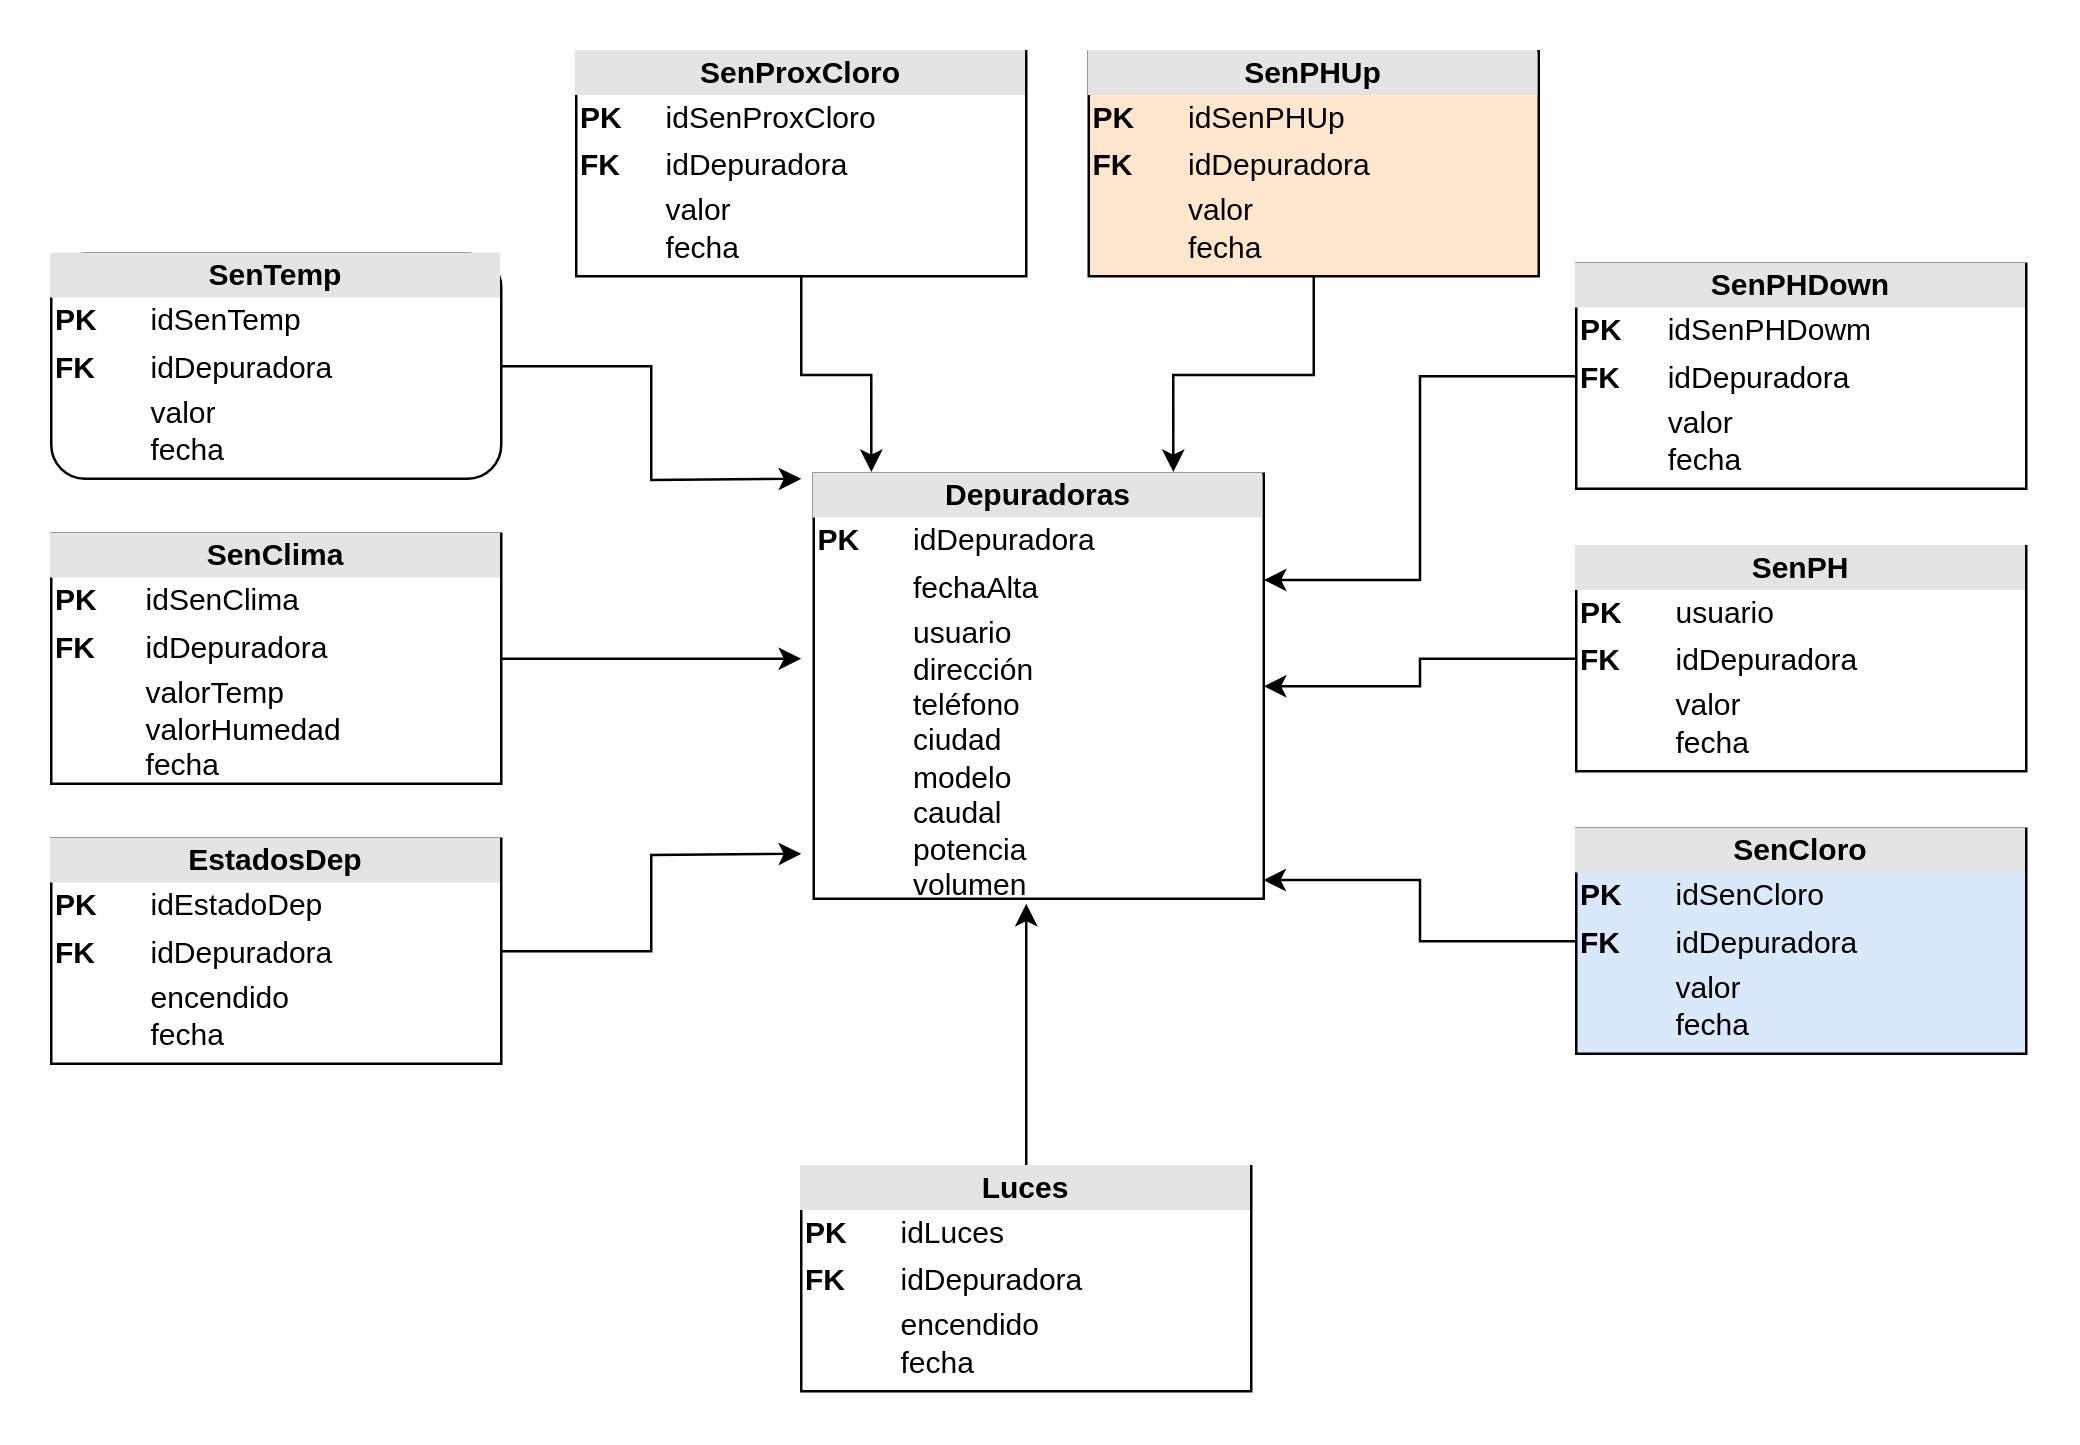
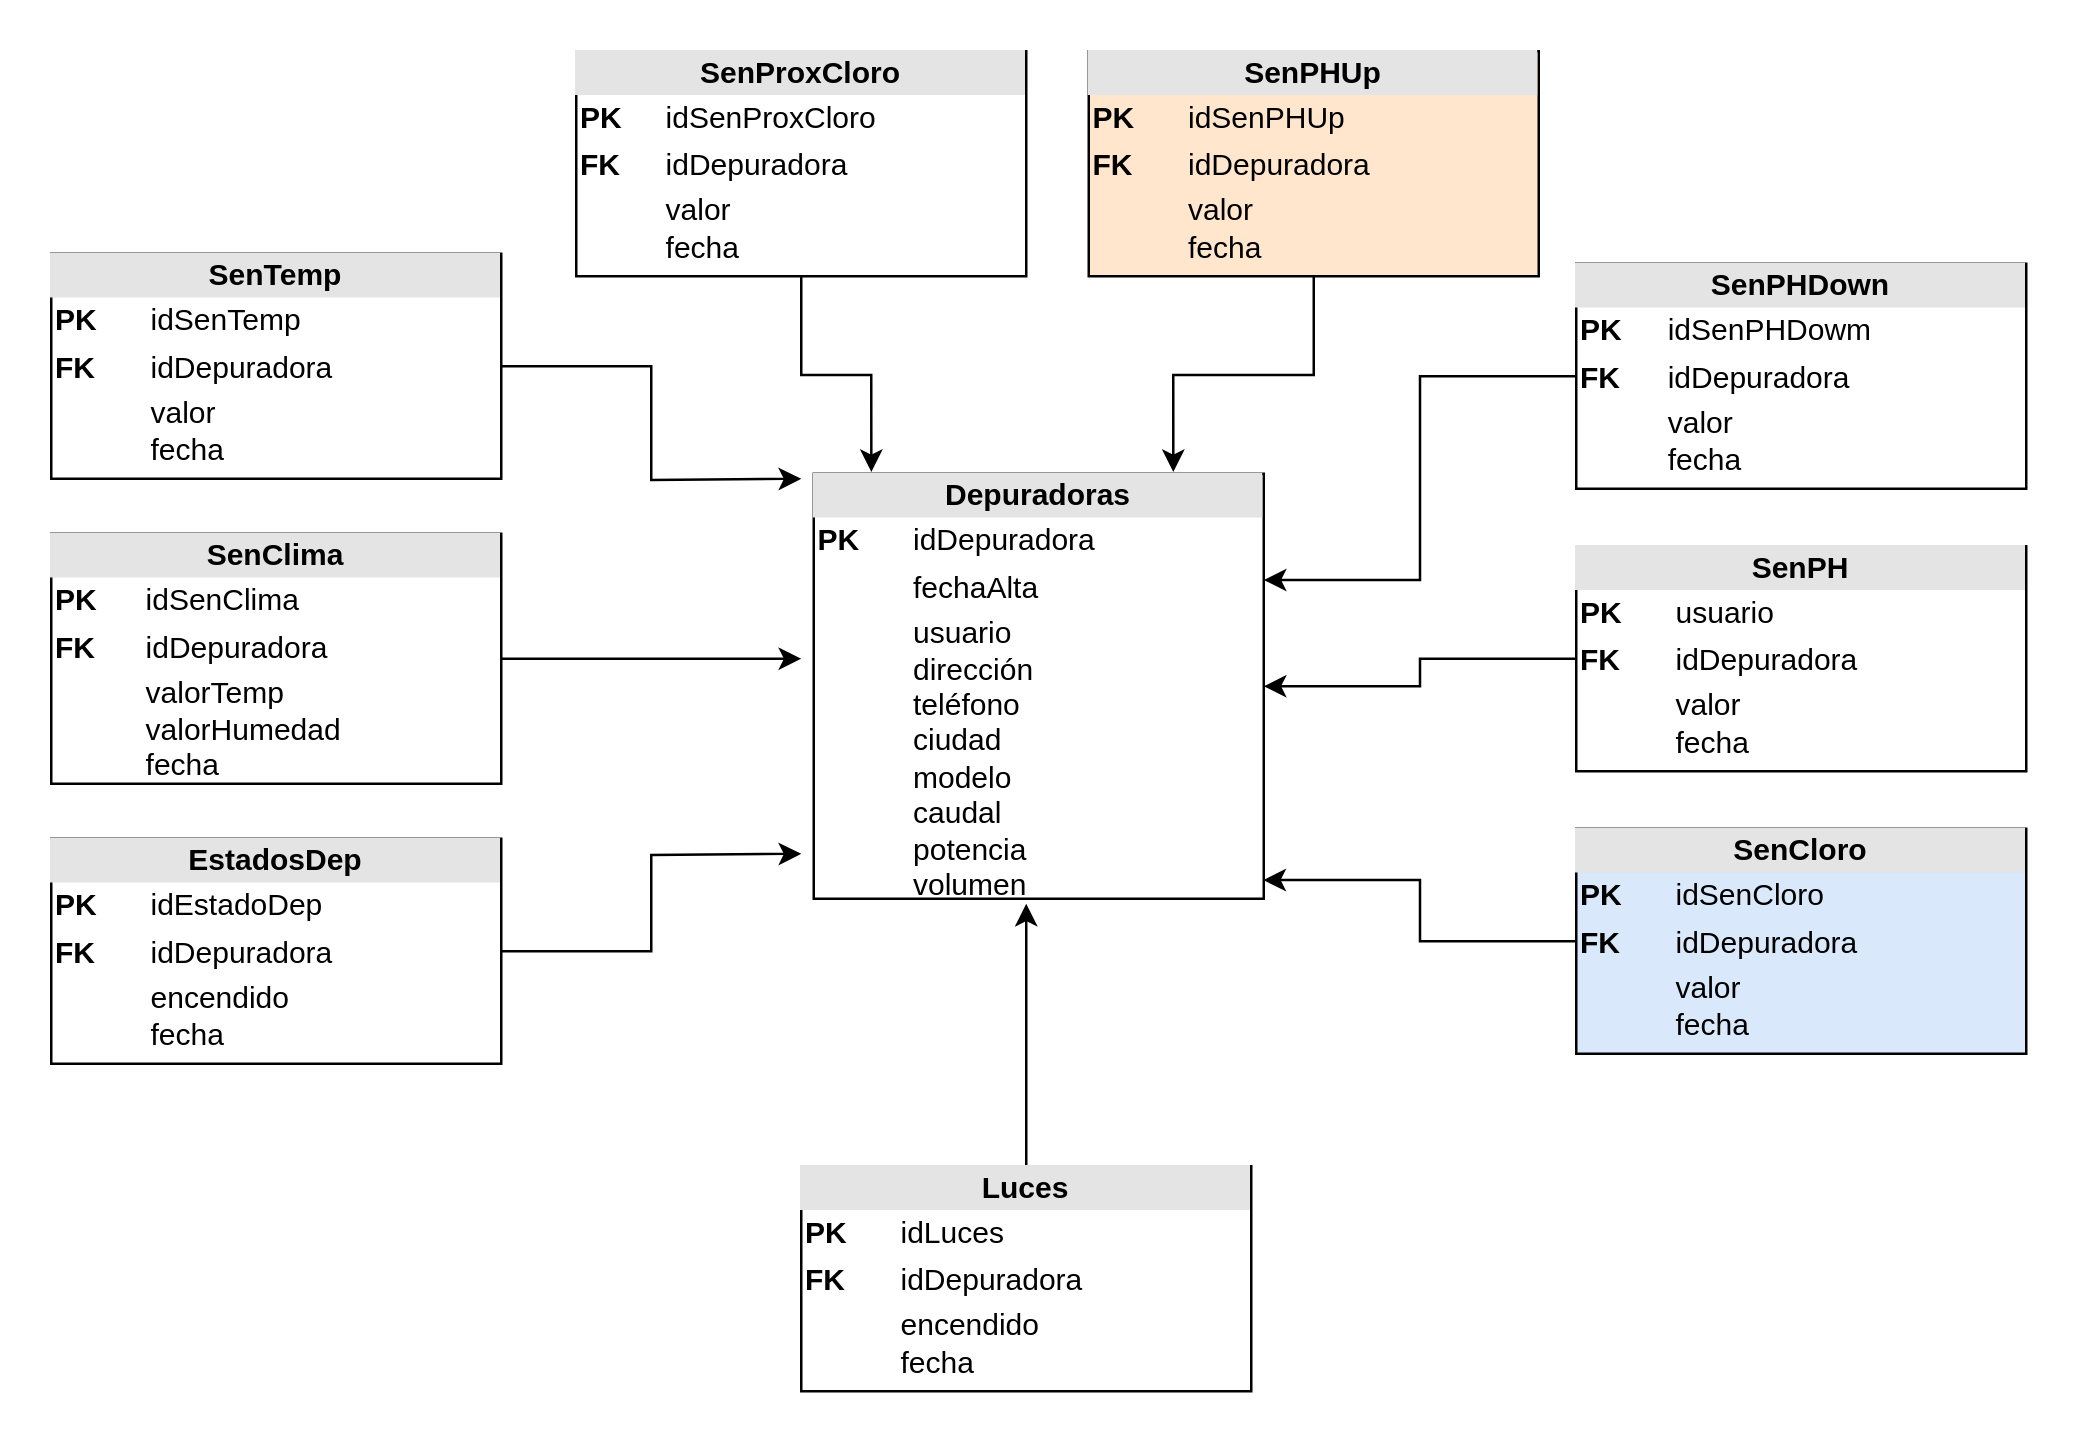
  <mxCell id="0" />
  <mxCell id="1" parent="0" />
  <mxCell id="2" value="&lt;div style=&quot;text-align: center ; box-sizing: border-box ; width: 100% ; background: rgb(228 , 228 , 228) ; padding: 2px&quot;&gt;&lt;b&gt;Depuradoras&lt;/b&gt;&lt;/div&gt;&lt;table style=&quot;width: 100% ; font-size: 1em&quot; cellpadding=&quot;2&quot; cellspacing=&quot;0&quot;&gt;&lt;tbody&gt;&lt;tr&gt;&lt;td&gt;&lt;b&gt;PK&lt;/b&gt;&lt;/td&gt;&lt;td&gt;idDepuradora&lt;/td&gt;&lt;/tr&gt;&lt;tr&gt;&lt;td&gt;&lt;br&gt;&lt;/td&gt;&lt;td&gt;fechaAlta&lt;/td&gt;&lt;/tr&gt;&lt;tr&gt;&lt;td&gt;&lt;/td&gt;&lt;td&gt;usuario&lt;br&gt;dirección&lt;br&gt;teléfono&lt;br&gt;ciudad&lt;br&gt;modelo&lt;br&gt;caudal&lt;br&gt;potencia&lt;br&gt;volumen&lt;/td&gt;&lt;/tr&gt;&lt;/tbody&gt;&lt;/table&gt;" style="verticalAlign=top;align=left;overflow=fill;html=1;" vertex="1" parent="1"><mxGeometry x="325" y="189" width="180" height="170" as="geometry" /></mxCell>
  <mxCell id="3" style="edgeStyle=orthogonalEdgeStyle;rounded=0;orthogonalLoop=1;jettySize=auto;html=1;exitX=0.5;exitY=0;exitDx=0;exitDy=0;" edge="1" parent="1" source="4"><mxGeometry relative="1" as="geometry"><mxPoint x="410" y="361" as="targetPoint" /></mxGeometry></mxCell>
  <mxCell id="4" value="&lt;div style=&quot;text-align: center ; box-sizing: border-box ; width: 100% ; background: rgb(228 , 228 , 228) ; padding: 2px&quot;&gt;&lt;b&gt;Luces&lt;/b&gt;&lt;/div&gt;&lt;table style=&quot;width: 100% ; font-size: 1em&quot; cellpadding=&quot;2&quot; cellspacing=&quot;0&quot;&gt;&lt;tbody&gt;&lt;tr&gt;&lt;td&gt;&lt;b&gt;PK&lt;/b&gt;&lt;/td&gt;&lt;td&gt;idLuces&lt;/td&gt;&lt;/tr&gt;&lt;tr&gt;&lt;td&gt;&lt;b&gt;FK&lt;/b&gt;&lt;/td&gt;&lt;td&gt;idDepuradora&lt;/td&gt;&lt;/tr&gt;&lt;tr&gt;&lt;td&gt;&lt;/td&gt;&lt;td&gt;encendido&lt;br&gt;fecha&lt;/td&gt;&lt;/tr&gt;&lt;/tbody&gt;&lt;/table&gt;" style="verticalAlign=top;align=left;overflow=fill;html=1;" vertex="1" parent="1"><mxGeometry x="320" y="466" width="180" height="90" as="geometry" /></mxCell>
  <mxCell id="5" style="edgeStyle=orthogonalEdgeStyle;rounded=0;orthogonalLoop=1;jettySize=auto;html=1;exitX=0;exitY=0.5;exitDx=0;exitDy=0;entryX=0.999;entryY=0.956;entryDx=0;entryDy=0;entryPerimeter=0;" edge="1" parent="1" source="6" target="2"><mxGeometry relative="1" as="geometry" /></mxCell>
  <mxCell id="6" value="&lt;div style=&quot;text-align: center ; box-sizing: border-box ; width: 100% ; background: rgb(228 , 228 , 228) ; padding: 2px&quot;&gt;&lt;b&gt;SenCloro&lt;/b&gt;&lt;/div&gt;&lt;table style=&quot;width: 100% ; font-size: 1em&quot; cellpadding=&quot;2&quot; cellspacing=&quot;0&quot;&gt;&lt;tbody&gt;&lt;tr&gt;&lt;td&gt;&lt;b&gt;PK&lt;/b&gt;&lt;/td&gt;&lt;td&gt;idSenCloro&lt;/td&gt;&lt;/tr&gt;&lt;tr&gt;&lt;td&gt;&lt;b&gt;FK&lt;/b&gt;&lt;/td&gt;&lt;td&gt;idDepuradora&lt;/td&gt;&lt;/tr&gt;&lt;tr&gt;&lt;td&gt;&lt;/td&gt;&lt;td&gt;valor&lt;br&gt;fecha&lt;/td&gt;&lt;/tr&gt;&lt;/tbody&gt;&lt;/table&gt;" style="verticalAlign=top;align=left;overflow=fill;html=1;fillColor=#dae8fc;" vertex="1" parent="1"><mxGeometry x="630" y="331" width="180" height="90" as="geometry" /></mxCell>
  <mxCell id="7" style="edgeStyle=orthogonalEdgeStyle;rounded=0;orthogonalLoop=1;jettySize=auto;html=1;exitX=0;exitY=0.5;exitDx=0;exitDy=0;entryX=1;entryY=0.5;entryDx=0;entryDy=0;" edge="1" parent="1" source="8" target="2"><mxGeometry relative="1" as="geometry" /></mxCell>
  <mxCell id="8" value="&lt;div style=&quot;text-align: center ; box-sizing: border-box ; width: 100% ; background: rgb(228 , 228 , 228) ; padding: 2px&quot;&gt;&lt;b&gt;SenPH&lt;/b&gt;&lt;/div&gt;&lt;table style=&quot;width: 100% ; font-size: 1em&quot; cellpadding=&quot;2&quot; cellspacing=&quot;0&quot;&gt;&lt;tbody&gt;&lt;tr&gt;&lt;td&gt;&lt;b&gt;PK&lt;/b&gt;&lt;/td&gt;&lt;td&gt;usuario&lt;/td&gt;&lt;/tr&gt;&lt;tr&gt;&lt;td&gt;&lt;b&gt;FK&lt;/b&gt;&lt;/td&gt;&lt;td&gt;idDepuradora&lt;/td&gt;&lt;/tr&gt;&lt;tr&gt;&lt;td&gt;&lt;/td&gt;&lt;td&gt;valor&lt;br&gt;fecha&lt;/td&gt;&lt;/tr&gt;&lt;/tbody&gt;&lt;/table&gt;" style="verticalAlign=top;align=left;overflow=fill;html=1;" vertex="1" parent="1"><mxGeometry x="630" y="218" width="180" height="90" as="geometry" /></mxCell>
  <mxCell id="9" style="edgeStyle=orthogonalEdgeStyle;rounded=0;orthogonalLoop=1;jettySize=auto;html=1;exitX=0;exitY=0.5;exitDx=0;exitDy=0;entryX=1;entryY=0.25;entryDx=0;entryDy=0;" edge="1" parent="1" source="10" target="2"><mxGeometry relative="1" as="geometry" /></mxCell>
  <mxCell id="10" value="&lt;div style=&quot;text-align: center ; box-sizing: border-box ; width: 100% ; background: rgb(228 , 228 , 228) ; padding: 2px&quot;&gt;&lt;b&gt;SenPHDown&lt;/b&gt;&lt;/div&gt;&lt;table style=&quot;width: 100% ; font-size: 1em&quot; cellpadding=&quot;2&quot; cellspacing=&quot;0&quot;&gt;&lt;tbody&gt;&lt;tr&gt;&lt;td&gt;&lt;b&gt;PK&lt;/b&gt;&lt;/td&gt;&lt;td&gt;idSenPHDowm&lt;/td&gt;&lt;/tr&gt;&lt;tr&gt;&lt;td&gt;&lt;b&gt;FK&lt;/b&gt;&lt;/td&gt;&lt;td&gt;idDepuradora&lt;/td&gt;&lt;/tr&gt;&lt;tr&gt;&lt;td&gt;&lt;/td&gt;&lt;td&gt;valor&lt;br&gt;fecha&lt;/td&gt;&lt;/tr&gt;&lt;/tbody&gt;&lt;/table&gt;" style="verticalAlign=top;align=left;overflow=fill;html=1;" vertex="1" parent="1"><mxGeometry x="630" y="105" width="180" height="90" as="geometry" /></mxCell>
  <mxCell id="11" style="edgeStyle=orthogonalEdgeStyle;rounded=0;orthogonalLoop=1;jettySize=auto;html=1;exitX=1;exitY=0.5;exitDx=0;exitDy=0;" edge="1" parent="1" source="12"><mxGeometry relative="1" as="geometry"><mxPoint x="320" y="341" as="targetPoint" /></mxGeometry></mxCell>
  <mxCell id="12" value="&lt;div style=&quot;text-align: center ; box-sizing: border-box ; width: 100% ; background: rgb(228 , 228 , 228) ; padding: 2px&quot;&gt;&lt;b&gt;EstadosDep&lt;/b&gt;&lt;/div&gt;&lt;table style=&quot;width: 100% ; font-size: 1em&quot; cellpadding=&quot;2&quot; cellspacing=&quot;0&quot;&gt;&lt;tbody&gt;&lt;tr&gt;&lt;td&gt;&lt;b&gt;PK&lt;/b&gt;&lt;/td&gt;&lt;td&gt;idEstadoDep&lt;/td&gt;&lt;/tr&gt;&lt;tr&gt;&lt;td&gt;&lt;b&gt;FK&lt;/b&gt;&lt;/td&gt;&lt;td&gt;idDepuradora&lt;/td&gt;&lt;/tr&gt;&lt;tr&gt;&lt;td&gt;&lt;/td&gt;&lt;td&gt;encendido&lt;br&gt;fecha&lt;/td&gt;&lt;/tr&gt;&lt;/tbody&gt;&lt;/table&gt;" style="verticalAlign=top;align=left;overflow=fill;html=1;" vertex="1" parent="1"><mxGeometry x="20" y="335" width="180" height="90" as="geometry" /></mxCell>
  <mxCell id="13" style="edgeStyle=orthogonalEdgeStyle;rounded=0;orthogonalLoop=1;jettySize=auto;html=1;exitX=1;exitY=0.5;exitDx=0;exitDy=0;" edge="1" parent="1" source="14"><mxGeometry relative="1" as="geometry"><mxPoint x="320" y="263" as="targetPoint" /></mxGeometry></mxCell>
  <mxCell id="14" value="&lt;div style=&quot;text-align: center ; box-sizing: border-box ; width: 100% ; background: rgb(228 , 228 , 228) ; padding: 2px&quot;&gt;&lt;b&gt;SenClima&lt;/b&gt;&lt;/div&gt;&lt;table style=&quot;width: 100% ; font-size: 1em&quot; cellpadding=&quot;2&quot; cellspacing=&quot;0&quot;&gt;&lt;tbody&gt;&lt;tr&gt;&lt;td&gt;&lt;b&gt;PK&lt;/b&gt;&lt;/td&gt;&lt;td&gt;idSenClima&lt;/td&gt;&lt;/tr&gt;&lt;tr&gt;&lt;td&gt;&lt;b&gt;FK&lt;/b&gt;&lt;/td&gt;&lt;td&gt;idDepuradora&lt;/td&gt;&lt;/tr&gt;&lt;tr&gt;&lt;td&gt;&lt;/td&gt;&lt;td&gt;valorTemp&lt;br&gt;valorHumedad&lt;br&gt;fecha&lt;/td&gt;&lt;/tr&gt;&lt;/tbody&gt;&lt;/table&gt;" style="verticalAlign=top;align=left;overflow=fill;html=1;" vertex="1" parent="1"><mxGeometry x="20" y="213" width="180" height="100" as="geometry" /></mxCell>
  <mxCell id="15" style="edgeStyle=orthogonalEdgeStyle;rounded=0;orthogonalLoop=1;jettySize=auto;html=1;exitX=1;exitY=0.5;exitDx=0;exitDy=0;" edge="1" parent="1" source="16"><mxGeometry relative="1" as="geometry"><mxPoint x="320" y="191" as="targetPoint" /></mxGeometry></mxCell>
- <mxCell id="16" value="&lt;div style=&quot;text-align: center ; box-sizing: border-box ; width: 100% ; background: rgb(228 , 228 , 228) ; padding: 2px&quot;&gt;&lt;b&gt;SenTemp&lt;/b&gt;&lt;/div&gt;&lt;table style=&quot;width: 100% ; font-size: 1em&quot; cellpadding=&quot;2&quot; cellspacing=&quot;0&quot;&gt;&lt;tbody&gt;&lt;tr&gt;&lt;td&gt;&lt;b&gt;PK&lt;/b&gt;&lt;/td&gt;&lt;td&gt;idSenTemp&lt;/td&gt;&lt;/tr&gt;&lt;tr&gt;&lt;td&gt;&lt;b&gt;FK&lt;/b&gt;&lt;/td&gt;&lt;td&gt;idDepuradora&lt;/td&gt;&lt;/tr&gt;&lt;tr&gt;&lt;td&gt;&lt;/td&gt;&lt;td&gt;valor&lt;br&gt;fecha&lt;/td&gt;&lt;/tr&gt;&lt;/tbody&gt;&lt;/table&gt;" style="verticalAlign=top;align=left;overflow=fill;html=1;rounded=1;" vertex="1" parent="1"><mxGeometry x="20" y="101" width="180" height="90" as="geometry" /></mxCell>
+ <mxCell id="16" value="&lt;div style=&quot;text-align: center ; box-sizing: border-box ; width: 100% ; background: rgb(228 , 228 , 228) ; padding: 2px&quot;&gt;&lt;b&gt;SenTemp&lt;/b&gt;&lt;/div&gt;&lt;table style=&quot;width: 100% ; font-size: 1em&quot; cellpadding=&quot;2&quot; cellspacing=&quot;0&quot;&gt;&lt;tbody&gt;&lt;tr&gt;&lt;td&gt;&lt;b&gt;PK&lt;/b&gt;&lt;/td&gt;&lt;td&gt;idSenTemp&lt;/td&gt;&lt;/tr&gt;&lt;tr&gt;&lt;td&gt;&lt;b&gt;FK&lt;/b&gt;&lt;/td&gt;&lt;td&gt;idDepuradora&lt;/td&gt;&lt;/tr&gt;&lt;tr&gt;&lt;td&gt;&lt;/td&gt;&lt;td&gt;valor&lt;br&gt;fecha&lt;/td&gt;&lt;/tr&gt;&lt;/tbody&gt;&lt;/table&gt;" style="verticalAlign=top;align=left;overflow=fill;html=1;" vertex="1" parent="1"><mxGeometry x="20" y="101" width="180" height="90" as="geometry" /></mxCell>
  <mxCell id="17" style="edgeStyle=orthogonalEdgeStyle;rounded=0;orthogonalLoop=1;jettySize=auto;html=1;exitX=0.5;exitY=1;exitDx=0;exitDy=0;entryX=0.128;entryY=-0.004;entryDx=0;entryDy=0;entryPerimeter=0;" edge="1" parent="1" source="18" target="2"><mxGeometry relative="1" as="geometry" /></mxCell>
  <mxCell id="18" value="&lt;div style=&quot;text-align: center ; box-sizing: border-box ; width: 100% ; background: rgb(228 , 228 , 228) ; padding: 2px&quot;&gt;&lt;b&gt;SenProxCloro&lt;/b&gt;&lt;/div&gt;&lt;table style=&quot;width: 100% ; font-size: 1em&quot; cellpadding=&quot;2&quot; cellspacing=&quot;0&quot;&gt;&lt;tbody&gt;&lt;tr&gt;&lt;td&gt;&lt;b&gt;PK&lt;/b&gt;&lt;/td&gt;&lt;td&gt;idSenProxCloro&lt;/td&gt;&lt;/tr&gt;&lt;tr&gt;&lt;td&gt;&lt;b&gt;FK&lt;/b&gt;&lt;/td&gt;&lt;td&gt;idDepuradora&lt;/td&gt;&lt;/tr&gt;&lt;tr&gt;&lt;td&gt;&lt;/td&gt;&lt;td&gt;valor&lt;br&gt;fecha&lt;/td&gt;&lt;/tr&gt;&lt;/tbody&gt;&lt;/table&gt;" style="verticalAlign=top;align=left;overflow=fill;html=1;" vertex="1" parent="1"><mxGeometry x="230" y="20" width="180" height="90" as="geometry" /></mxCell>
  <mxCell id="19" style="edgeStyle=orthogonalEdgeStyle;rounded=0;orthogonalLoop=1;jettySize=auto;html=1;exitX=0.5;exitY=1;exitDx=0;exitDy=0;entryX=0.799;entryY=-0.004;entryDx=0;entryDy=0;entryPerimeter=0;" edge="1" parent="1" source="20" target="2"><mxGeometry relative="1" as="geometry" /></mxCell>
  <mxCell id="20" value="&lt;div style=&quot;text-align: center ; box-sizing: border-box ; width: 100% ; background: rgb(228 , 228 , 228) ; padding: 2px&quot;&gt;&lt;b&gt;SenPHUp&lt;/b&gt;&lt;/div&gt;&lt;table style=&quot;width: 100% ; font-size: 1em&quot; cellpadding=&quot;2&quot; cellspacing=&quot;0&quot;&gt;&lt;tbody&gt;&lt;tr&gt;&lt;td&gt;&lt;b&gt;PK&lt;/b&gt;&lt;/td&gt;&lt;td&gt;idSenPHUp&lt;/td&gt;&lt;/tr&gt;&lt;tr&gt;&lt;td&gt;&lt;b&gt;FK&lt;/b&gt;&lt;/td&gt;&lt;td&gt;idDepuradora&lt;/td&gt;&lt;/tr&gt;&lt;tr&gt;&lt;td&gt;&lt;/td&gt;&lt;td&gt;valor&lt;br&gt;fecha&lt;/td&gt;&lt;/tr&gt;&lt;/tbody&gt;&lt;/table&gt;" style="verticalAlign=top;align=left;overflow=fill;html=1;fillColor=#ffe6cc;" vertex="1" parent="1"><mxGeometry x="435" y="20" width="180" height="90" as="geometry" /></mxCell>
